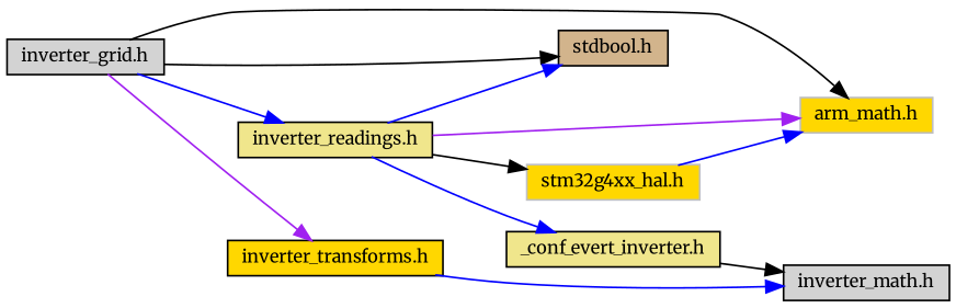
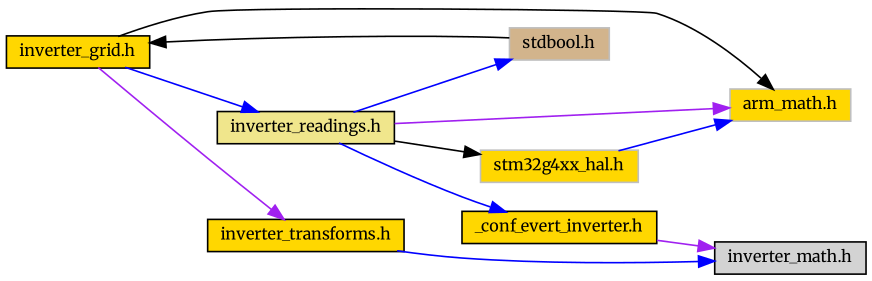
  digraph {
    fontname=Merriweather
    rankdir=LR
    node [color=black fillcolor=gold fontname=Merriweather fontsize=10 shape=record style=filled]
    edge [color=blue fontname=Merriweather fontsize=10 labelfontname=Helvetica labelfontsize=10 style=solid]
-   n1 [fillcolor=lightgrey fontcolor=black height=0.2 label="inverter_grid.h" width=0.4]
+   n1 [fontcolor=black height=0.2 label="inverter_grid.h" width=0.4]
    n2 [color=grey75 height=0.2 label="arm_math.h" width=0.4]
-   n3 [fillcolor=tan height=0.2 label="stdbool.h" width=0.4]
+   n3 [color=grey75 fillcolor=tan height=0.2 label="stdbool.h" width=0.4]
    n4 [fillcolor=khaki height=0.2 label="inverter_readings.h" width=0.4]
    n5 [height=0.2 label="inverter_transforms.h" width=0.4]
    n6 [color=grey75 height=0.2 label="stm32g4xx_hal.h" width=0.4]
-   n7 [fillcolor=khaki height=0.2 label="_conf_evert_inverter.h" width=0.4]
+   n7 [height=0.2 label="_conf_evert_inverter.h" width=0.4]
    n8 [fillcolor=lightgrey height=0.2 label="inverter_math.h" width=0.4]
    n1 -> n2 [color=black]
-   n1 -> n3 [color=black]
+   n3 -> n1 [color=black]
    n1 -> n4
    n1 -> n5 [color=purple]
    n4 -> n2 [color=purple]
    n4 -> n3
    n4 -> n6 [color=black]
    n4 -> n7
    n5 -> n8
    n6 -> n2
-   n7 -> n8 [color=black]
+   n7 -> n8 [color=purple]
  }
